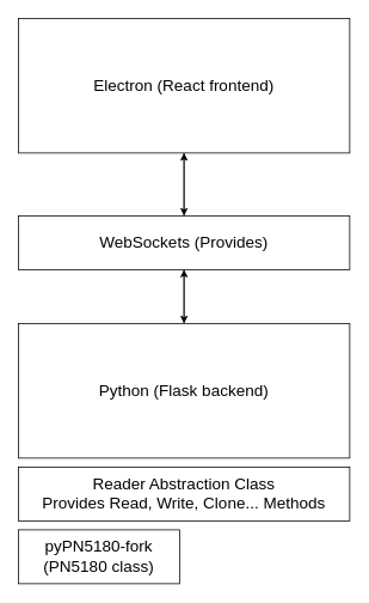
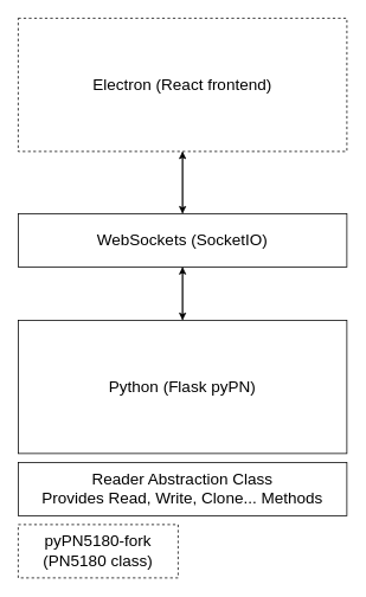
  <mxCell id="0" />
  <mxCell id="1" parent="0" />
  <mxCell id="2" style="edgeStyle=orthogonalEdgeStyle;rounded=0;orthogonalLoop=1;jettySize=auto;html=1;" parent="1" source="3" target="8" edge="1"><mxGeometry relative="1" as="geometry" /></mxCell>
- <mxCell id="3" value="Electron (React frontend)" style="rounded=0;whiteSpace=wrap;html=1;fontSize=18;" parent="1" vertex="1"><mxGeometry x="20" y="20" width="370" height="150" as="geometry" /></mxCell>
+ <mxCell id="3" value="Electron (React frontend)" style="rounded=0;whiteSpace=wrap;html=1;fontSize=18;dashed=1;" parent="1" vertex="1"><mxGeometry x="20" y="20" width="370" height="150" as="geometry" /></mxCell>
  <mxCell id="4" value="" style="edgeStyle=orthogonalEdgeStyle;rounded=0;orthogonalLoop=1;jettySize=auto;html=1;" parent="1" source="5" target="8" edge="1"><mxGeometry relative="1" as="geometry" /></mxCell>
- <mxCell id="5" value="Python (Flask backend)" style="rounded=0;whiteSpace=wrap;html=1;fontSize=18;" parent="1" vertex="1"><mxGeometry x="20" y="360" width="370" height="150" as="geometry" /></mxCell>
+ <mxCell id="5" value="Python (Flask pyPN)" style="rounded=0;whiteSpace=wrap;html=1;fontSize=18;" parent="1" vertex="1"><mxGeometry x="20" y="360" width="370" height="150" as="geometry" /></mxCell>
  <mxCell id="6" style="edgeStyle=orthogonalEdgeStyle;rounded=0;orthogonalLoop=1;jettySize=auto;html=1;" parent="1" source="8" target="5" edge="1"><mxGeometry relative="1" as="geometry" /></mxCell>
  <mxCell id="7" style="edgeStyle=orthogonalEdgeStyle;rounded=0;orthogonalLoop=1;jettySize=auto;html=1;" parent="1" source="8" target="3" edge="1"><mxGeometry relative="1" as="geometry" /></mxCell>
- <mxCell id="8" value="WebSockets (Provides)" style="rounded=0;whiteSpace=wrap;html=1;fontSize=18;" parent="1" vertex="1"><mxGeometry x="20" y="240" width="370" height="60" as="geometry" /></mxCell>
+ <mxCell id="8" value="WebSockets (SocketIO)" style="rounded=0;whiteSpace=wrap;html=1;fontSize=18;" parent="1" vertex="1"><mxGeometry x="20" y="240" width="370" height="60" as="geometry" /></mxCell>
  <mxCell id="9" value="Reader Abstraction Class&lt;div&gt;Provides Read, Write, Clone... Methods&lt;/div&gt;" style="rounded=0;whiteSpace=wrap;html=1;fontSize=18;" parent="1" vertex="1"><mxGeometry x="20" y="520" width="370" height="60" as="geometry" /></mxCell>
- <mxCell id="10" value="pyPN5180-fork&lt;div&gt;(PN5180 class)&lt;/div&gt;" style="rounded=0;whiteSpace=wrap;html=1;fontSize=18;" parent="1" vertex="1"><mxGeometry x="20" y="590" width="180" height="60" as="geometry" /></mxCell>
+ <mxCell id="10" value="pyPN5180-fork&lt;div&gt;(PN5180 class)&lt;/div&gt;" style="rounded=0;whiteSpace=wrap;html=1;fontSize=18;dashed=1;" parent="1" vertex="1"><mxGeometry x="20" y="590" width="180" height="60" as="geometry" /></mxCell>
